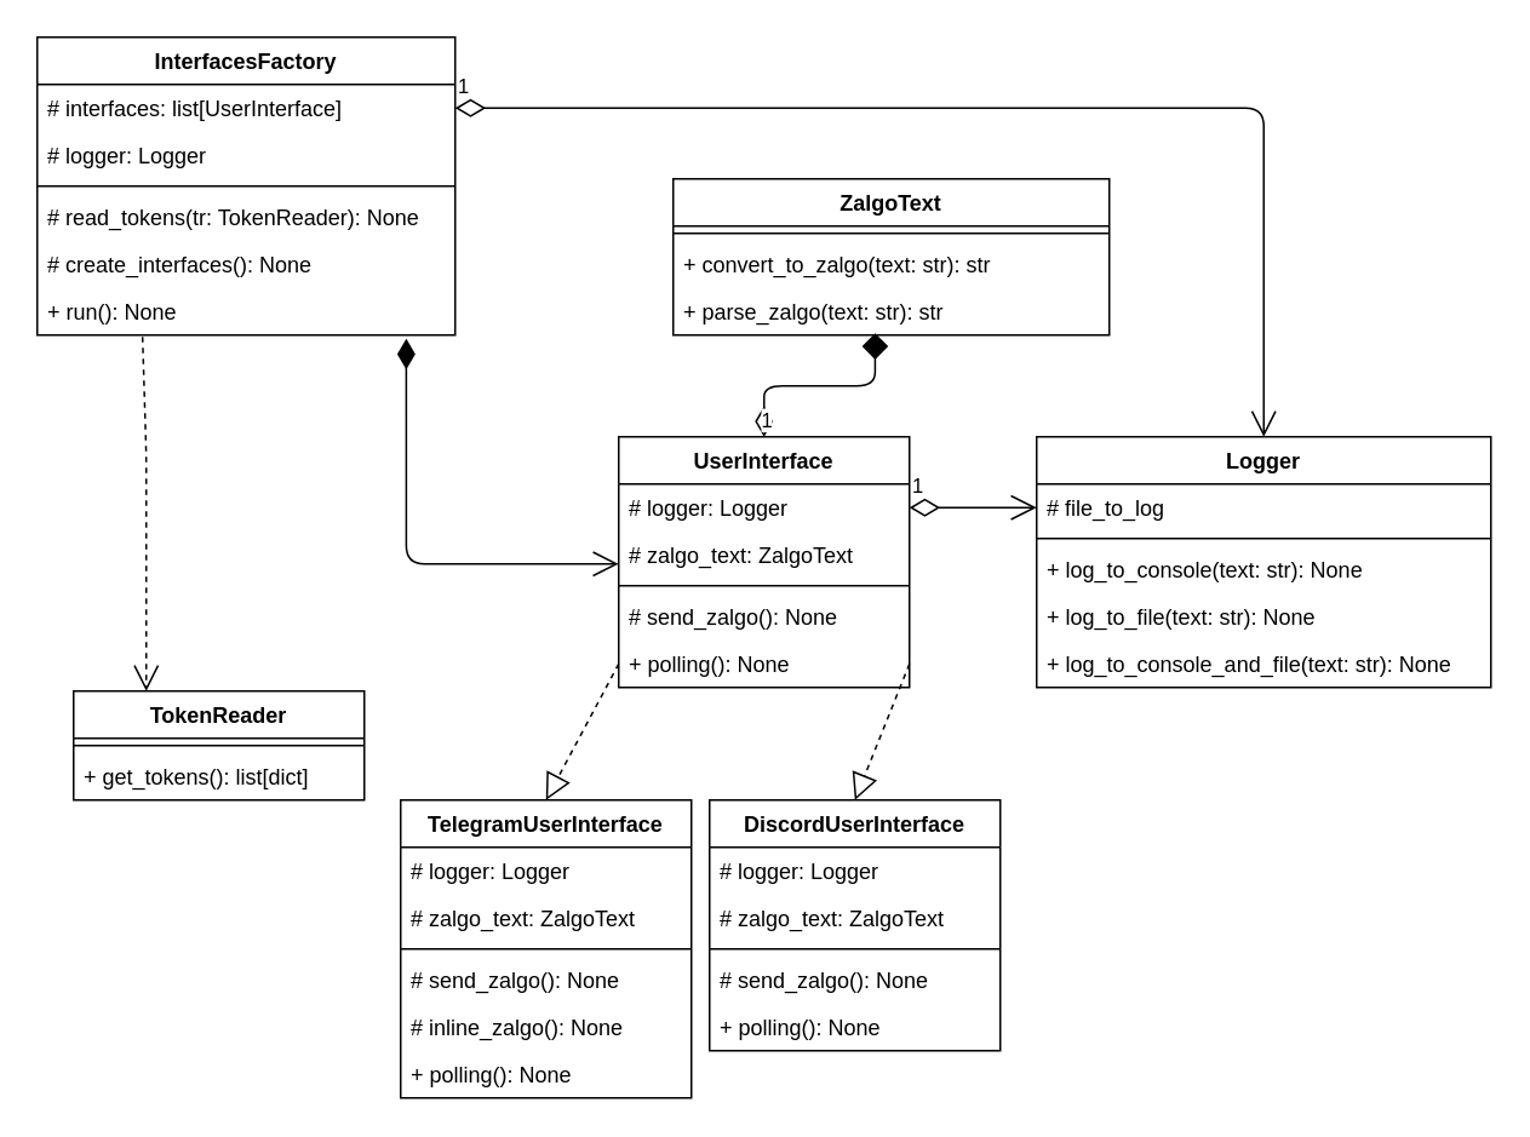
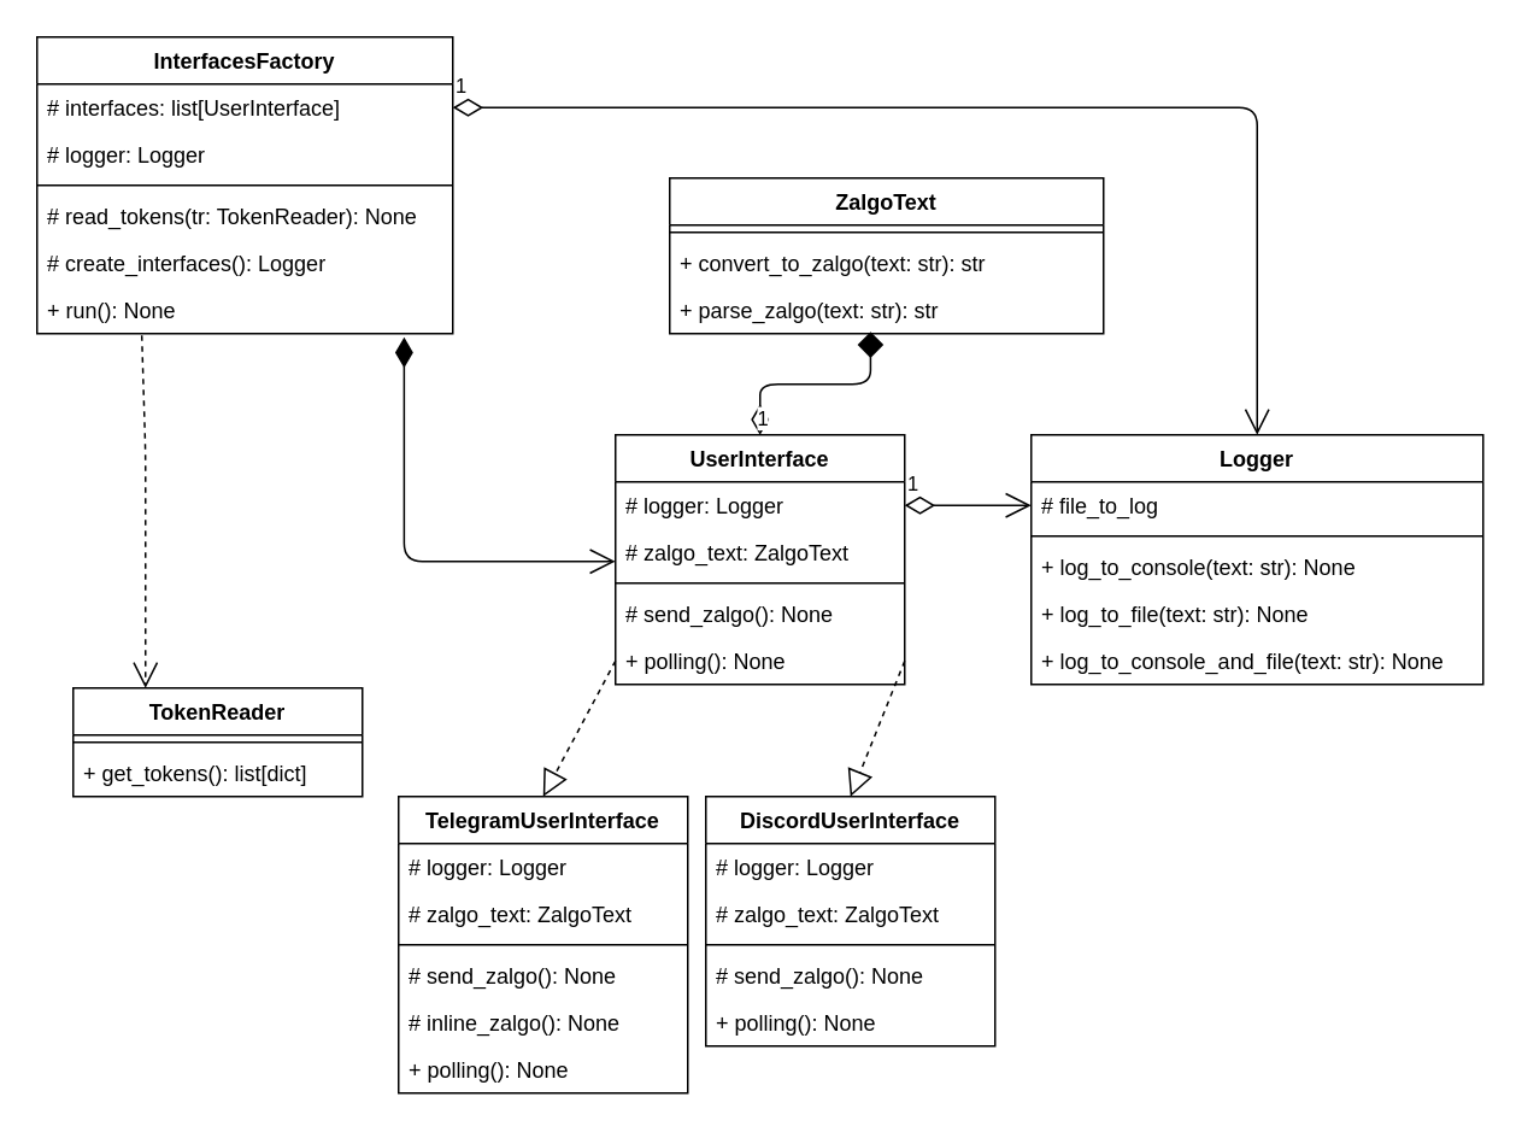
  <mxCell id="0" />
  <mxCell id="1" parent="0" />
  <mxCell id="2" value="InterfacesFactory" style="swimlane;fontStyle=1;align=center;verticalAlign=top;childLayout=stackLayout;horizontal=1;startSize=26;horizontalStack=0;resizeParent=1;resizeParentMax=0;resizeLast=0;collapsible=1;marginBottom=0;" parent="1" vertex="1"><mxGeometry x="20" y="20" width="230" height="164" as="geometry" /></mxCell>
  <mxCell id="3" value="# interfaces: list[UserInterface]" style="text;strokeColor=none;fillColor=none;align=left;verticalAlign=top;spacingLeft=4;spacingRight=4;overflow=hidden;rotatable=0;points=[[0,0.5],[1,0.5]];portConstraint=eastwest;" parent="2" vertex="1"><mxGeometry y="26" width="230" height="26" as="geometry" /></mxCell>
  <mxCell id="4" value="# logger: Logger" style="text;strokeColor=none;fillColor=none;align=left;verticalAlign=top;spacingLeft=4;spacingRight=4;overflow=hidden;rotatable=0;points=[[0,0.5],[1,0.5]];portConstraint=eastwest;" parent="2" vertex="1"><mxGeometry y="52" width="230" height="26" as="geometry" /></mxCell>
  <mxCell id="5" value="" style="line;strokeWidth=1;fillColor=none;align=left;verticalAlign=middle;spacingTop=-1;spacingLeft=3;spacingRight=3;rotatable=0;labelPosition=right;points=[];portConstraint=eastwest;" parent="2" vertex="1"><mxGeometry y="78" width="230" height="8" as="geometry" /></mxCell>
  <mxCell id="6" value="# read_tokens(tr: TokenReader): None" style="text;strokeColor=none;fillColor=none;align=left;verticalAlign=top;spacingLeft=4;spacingRight=4;overflow=hidden;rotatable=0;points=[[0,0.5],[1,0.5]];portConstraint=eastwest;" parent="2" vertex="1"><mxGeometry y="86" width="230" height="26" as="geometry" /></mxCell>
- <mxCell id="7" value="# create_interfaces(): None" style="text;strokeColor=none;fillColor=none;align=left;verticalAlign=top;spacingLeft=4;spacingRight=4;overflow=hidden;rotatable=0;points=[[0,0.5],[1,0.5]];portConstraint=eastwest;" parent="2" vertex="1"><mxGeometry y="112" width="230" height="26" as="geometry" /></mxCell>
+ <mxCell id="7" value="# create_interfaces(): Logger" style="text;strokeColor=none;fillColor=none;align=left;verticalAlign=top;spacingLeft=4;spacingRight=4;overflow=hidden;rotatable=0;points=[[0,0.5],[1,0.5]];portConstraint=eastwest;" parent="2" vertex="1"><mxGeometry y="112" width="230" height="26" as="geometry" /></mxCell>
  <mxCell id="8" value="+ run(): None" style="text;strokeColor=none;fillColor=none;align=left;verticalAlign=top;spacingLeft=4;spacingRight=4;overflow=hidden;rotatable=0;points=[[0,0.5],[1,0.5]];portConstraint=eastwest;" parent="2" vertex="1"><mxGeometry y="138" width="230" height="26" as="geometry" /></mxCell>
  <mxCell id="9" value="UserInterface" style="swimlane;fontStyle=1;align=center;verticalAlign=top;childLayout=stackLayout;horizontal=1;startSize=26;horizontalStack=0;resizeParent=1;resizeParentMax=0;resizeLast=0;collapsible=1;marginBottom=0;" parent="1" vertex="1"><mxGeometry x="340" y="240" width="160" height="138" as="geometry" /></mxCell>
  <mxCell id="10" value="# logger: Logger" style="text;strokeColor=none;fillColor=none;align=left;verticalAlign=top;spacingLeft=4;spacingRight=4;overflow=hidden;rotatable=0;points=[[0,0.5],[1,0.5]];portConstraint=eastwest;" parent="9" vertex="1"><mxGeometry y="26" width="160" height="26" as="geometry" /></mxCell>
  <mxCell id="11" value="# zalgo_text: ZalgoText" style="text;strokeColor=none;fillColor=none;align=left;verticalAlign=top;spacingLeft=4;spacingRight=4;overflow=hidden;rotatable=0;points=[[0,0.5],[1,0.5]];portConstraint=eastwest;" vertex="1" parent="9"><mxGeometry y="52" width="160" height="26" as="geometry" /></mxCell>
  <mxCell id="12" value="" style="line;strokeWidth=1;fillColor=none;align=left;verticalAlign=middle;spacingTop=-1;spacingLeft=3;spacingRight=3;rotatable=0;labelPosition=right;points=[];portConstraint=eastwest;" parent="9" vertex="1"><mxGeometry y="78" width="160" height="8" as="geometry" /></mxCell>
  <mxCell id="13" value="# send_zalgo(): None" style="text;strokeColor=none;fillColor=none;align=left;verticalAlign=top;spacingLeft=4;spacingRight=4;overflow=hidden;rotatable=0;points=[[0,0.5],[1,0.5]];portConstraint=eastwest;" parent="9" vertex="1"><mxGeometry y="86" width="160" height="26" as="geometry" /></mxCell>
  <mxCell id="14" value="+ polling(): None" style="text;strokeColor=none;fillColor=none;align=left;verticalAlign=top;spacingLeft=4;spacingRight=4;overflow=hidden;rotatable=0;points=[[0,0.5],[1,0.5]];portConstraint=eastwest;" parent="9" vertex="1"><mxGeometry y="112" width="160" height="26" as="geometry" /></mxCell>
  <mxCell id="15" value="TelegramUserInterface" style="swimlane;fontStyle=1;align=center;verticalAlign=top;childLayout=stackLayout;horizontal=1;startSize=26;horizontalStack=0;resizeParent=1;resizeParentMax=0;resizeLast=0;collapsible=1;marginBottom=0;" parent="1" vertex="1"><mxGeometry x="220" y="440" width="160" height="164" as="geometry" /></mxCell>
  <mxCell id="16" value="# logger: Logger" style="text;strokeColor=none;fillColor=none;align=left;verticalAlign=top;spacingLeft=4;spacingRight=4;overflow=hidden;rotatable=0;points=[[0,0.5],[1,0.5]];portConstraint=eastwest;" vertex="1" parent="15"><mxGeometry y="26" width="160" height="26" as="geometry" /></mxCell>
  <mxCell id="17" value="# zalgo_text: ZalgoText" style="text;strokeColor=none;fillColor=none;align=left;verticalAlign=top;spacingLeft=4;spacingRight=4;overflow=hidden;rotatable=0;points=[[0,0.5],[1,0.5]];portConstraint=eastwest;" vertex="1" parent="15"><mxGeometry y="52" width="160" height="26" as="geometry" /></mxCell>
  <mxCell id="18" value="" style="line;strokeWidth=1;fillColor=none;align=left;verticalAlign=middle;spacingTop=-1;spacingLeft=3;spacingRight=3;rotatable=0;labelPosition=right;points=[];portConstraint=eastwest;" parent="15" vertex="1"><mxGeometry y="78" width="160" height="8" as="geometry" /></mxCell>
  <mxCell id="19" value="# send_zalgo(): None" style="text;strokeColor=none;fillColor=none;align=left;verticalAlign=top;spacingLeft=4;spacingRight=4;overflow=hidden;rotatable=0;points=[[0,0.5],[1,0.5]];portConstraint=eastwest;" parent="15" vertex="1"><mxGeometry y="86" width="160" height="26" as="geometry" /></mxCell>
  <mxCell id="20" value="# inline_zalgo(): None" style="text;strokeColor=none;fillColor=none;align=left;verticalAlign=top;spacingLeft=4;spacingRight=4;overflow=hidden;rotatable=0;points=[[0,0.5],[1,0.5]];portConstraint=eastwest;" parent="15" vertex="1"><mxGeometry y="112" width="160" height="26" as="geometry" /></mxCell>
  <mxCell id="21" value="+ polling(): None" style="text;strokeColor=none;fillColor=none;align=left;verticalAlign=top;spacingLeft=4;spacingRight=4;overflow=hidden;rotatable=0;points=[[0,0.5],[1,0.5]];portConstraint=eastwest;" parent="15" vertex="1"><mxGeometry y="138" width="160" height="26" as="geometry" /></mxCell>
  <mxCell id="22" value="DiscordUserInterface" style="swimlane;fontStyle=1;align=center;verticalAlign=top;childLayout=stackLayout;horizontal=1;startSize=26;horizontalStack=0;resizeParent=1;resizeParentMax=0;resizeLast=0;collapsible=1;marginBottom=0;" parent="1" vertex="1"><mxGeometry x="390" y="440" width="160" height="138" as="geometry" /></mxCell>
  <mxCell id="23" value="# logger: Logger" style="text;strokeColor=none;fillColor=none;align=left;verticalAlign=top;spacingLeft=4;spacingRight=4;overflow=hidden;rotatable=0;points=[[0,0.5],[1,0.5]];portConstraint=eastwest;" vertex="1" parent="22"><mxGeometry y="26" width="160" height="26" as="geometry" /></mxCell>
  <mxCell id="24" value="# zalgo_text: ZalgoText" style="text;strokeColor=none;fillColor=none;align=left;verticalAlign=top;spacingLeft=4;spacingRight=4;overflow=hidden;rotatable=0;points=[[0,0.5],[1,0.5]];portConstraint=eastwest;" vertex="1" parent="22"><mxGeometry y="52" width="160" height="26" as="geometry" /></mxCell>
  <mxCell id="25" value="" style="line;strokeWidth=1;fillColor=none;align=left;verticalAlign=middle;spacingTop=-1;spacingLeft=3;spacingRight=3;rotatable=0;labelPosition=right;points=[];portConstraint=eastwest;" parent="22" vertex="1"><mxGeometry y="78" width="160" height="8" as="geometry" /></mxCell>
  <mxCell id="26" value="# send_zalgo(): None" style="text;strokeColor=none;fillColor=none;align=left;verticalAlign=top;spacingLeft=4;spacingRight=4;overflow=hidden;rotatable=0;points=[[0,0.5],[1,0.5]];portConstraint=eastwest;" parent="22" vertex="1"><mxGeometry y="86" width="160" height="26" as="geometry" /></mxCell>
  <mxCell id="27" value="+ polling(): None" style="text;strokeColor=none;fillColor=none;align=left;verticalAlign=top;spacingLeft=4;spacingRight=4;overflow=hidden;rotatable=0;points=[[0,0.5],[1,0.5]];portConstraint=eastwest;" parent="22" vertex="1"><mxGeometry y="112" width="160" height="26" as="geometry" /></mxCell>
  <mxCell id="28" value="Logger" style="swimlane;fontStyle=1;align=center;verticalAlign=top;childLayout=stackLayout;horizontal=1;startSize=26;horizontalStack=0;resizeParent=1;resizeParentMax=0;resizeLast=0;collapsible=1;marginBottom=0;" parent="1" vertex="1"><mxGeometry x="570" y="240" width="250" height="138" as="geometry" /></mxCell>
  <mxCell id="29" value="# file_to_log" style="text;strokeColor=none;fillColor=none;align=left;verticalAlign=top;spacingLeft=4;spacingRight=4;overflow=hidden;rotatable=0;points=[[0,0.5],[1,0.5]];portConstraint=eastwest;" parent="28" vertex="1"><mxGeometry y="26" width="250" height="26" as="geometry" /></mxCell>
  <mxCell id="30" value="" style="line;strokeWidth=1;fillColor=none;align=left;verticalAlign=middle;spacingTop=-1;spacingLeft=3;spacingRight=3;rotatable=0;labelPosition=right;points=[];portConstraint=eastwest;" parent="28" vertex="1"><mxGeometry y="52" width="250" height="8" as="geometry" /></mxCell>
  <mxCell id="31" value="+ log_to_console(text: str): None" style="text;strokeColor=none;fillColor=none;align=left;verticalAlign=top;spacingLeft=4;spacingRight=4;overflow=hidden;rotatable=0;points=[[0,0.5],[1,0.5]];portConstraint=eastwest;" parent="28" vertex="1"><mxGeometry y="60" width="250" height="26" as="geometry" /></mxCell>
  <mxCell id="32" value="+ log_to_file(text: str): None" style="text;strokeColor=none;fillColor=none;align=left;verticalAlign=top;spacingLeft=4;spacingRight=4;overflow=hidden;rotatable=0;points=[[0,0.5],[1,0.5]];portConstraint=eastwest;" parent="28" vertex="1"><mxGeometry y="86" width="250" height="26" as="geometry" /></mxCell>
  <mxCell id="33" value="+ log_to_console_and_file(text: str): None" style="text;strokeColor=none;fillColor=none;align=left;verticalAlign=top;spacingLeft=4;spacingRight=4;overflow=hidden;rotatable=0;points=[[0,0.5],[1,0.5]];portConstraint=eastwest;" parent="28" vertex="1"><mxGeometry y="112" width="250" height="26" as="geometry" /></mxCell>
  <mxCell id="34" value="TokenReader" style="swimlane;fontStyle=1;align=center;verticalAlign=top;childLayout=stackLayout;horizontal=1;startSize=26;horizontalStack=0;resizeParent=1;resizeParentMax=0;resizeLast=0;collapsible=1;marginBottom=0;" parent="1" vertex="1"><mxGeometry x="40" y="380" width="160" height="60" as="geometry" /></mxCell>
  <mxCell id="35" value="" style="line;strokeWidth=1;fillColor=none;align=left;verticalAlign=middle;spacingTop=-1;spacingLeft=3;spacingRight=3;rotatable=0;labelPosition=right;points=[];portConstraint=eastwest;" parent="34" vertex="1"><mxGeometry y="26" width="160" height="8" as="geometry" /></mxCell>
  <mxCell id="36" value="+ get_tokens(): list[dict]" style="text;strokeColor=none;fillColor=none;align=left;verticalAlign=top;spacingLeft=4;spacingRight=4;overflow=hidden;rotatable=0;points=[[0,0.5],[1,0.5]];portConstraint=eastwest;" parent="34" vertex="1"><mxGeometry y="34" width="160" height="26" as="geometry" /></mxCell>
  <mxCell id="37" value="" style="endArrow=block;dashed=1;endFill=0;endSize=12;html=1;entryX=0.5;entryY=0;entryDx=0;entryDy=0;exitX=0;exitY=0.5;exitDx=0;exitDy=0;" parent="1" source="14" target="15" edge="1"><mxGeometry width="160" relative="1" as="geometry"><mxPoint x="420" y="370" as="sourcePoint" /><mxPoint x="470" y="370" as="targetPoint" /><Array as="points" /></mxGeometry></mxCell>
  <mxCell id="38" value="" style="endArrow=open;html=1;endSize=12;startArrow=diamondThin;startSize=14;startFill=1;edgeStyle=orthogonalEdgeStyle;align=left;verticalAlign=bottom;exitX=0.883;exitY=1.077;exitDx=0;exitDy=0;exitPerimeter=0;" parent="1" source="8" edge="1"><mxGeometry x="0.203" y="53" relative="1" as="geometry"><mxPoint x="250" y="330" as="sourcePoint" /><mxPoint x="340" y="310" as="targetPoint" /><Array as="points"><mxPoint x="223" y="310" /><mxPoint x="340" y="310" /></Array><mxPoint as="offset" /></mxGeometry></mxCell>
  <mxCell id="39" value="" style="endArrow=open;endFill=1;endSize=12;html=1;entryX=0.25;entryY=0;entryDx=0;entryDy=0;exitX=0.252;exitY=1.038;exitDx=0;exitDy=0;exitPerimeter=0;dashed=1;" parent="1" source="8" target="34" edge="1"><mxGeometry width="160" relative="1" as="geometry"><mxPoint x="130" y="270" as="sourcePoint" /><mxPoint x="250" y="360" as="targetPoint" /><Array as="points"><mxPoint x="80" y="250" /><mxPoint x="80" y="310" /></Array></mxGeometry></mxCell>
  <mxCell id="40" value="1" style="endArrow=open;html=1;endSize=12;startArrow=diamondThin;startSize=14;startFill=0;edgeStyle=orthogonalEdgeStyle;align=left;verticalAlign=bottom;exitX=1;exitY=0.5;exitDx=0;exitDy=0;entryX=0;entryY=0.5;entryDx=0;entryDy=0;" parent="1" source="10" target="29" edge="1"><mxGeometry x="-1" y="3" relative="1" as="geometry"><mxPoint x="520" y="190" as="sourcePoint" /><mxPoint x="550" y="330" as="targetPoint" /></mxGeometry></mxCell>
  <mxCell id="41" value="1" style="endArrow=open;html=1;endSize=12;startArrow=diamondThin;startSize=14;startFill=0;edgeStyle=orthogonalEdgeStyle;align=left;verticalAlign=bottom;exitX=1;exitY=0.5;exitDx=0;exitDy=0;entryX=0.5;entryY=0;entryDx=0;entryDy=0;" parent="1" source="3" target="28" edge="1"><mxGeometry x="-1" y="3" relative="1" as="geometry"><mxPoint x="350" y="150" as="sourcePoint" /><mxPoint x="510" y="150" as="targetPoint" /></mxGeometry></mxCell>
  <mxCell id="42" value="" style="endArrow=block;dashed=1;endFill=0;endSize=12;html=1;exitX=1;exitY=0.5;exitDx=0;exitDy=0;entryX=0.5;entryY=0;entryDx=0;entryDy=0;" parent="1" source="14" target="22" edge="1"><mxGeometry width="160" relative="1" as="geometry"><mxPoint x="460" y="400" as="sourcePoint" /><mxPoint x="620" y="400" as="targetPoint" /></mxGeometry></mxCell>
  <mxCell id="43" value="ZalgoText" style="swimlane;fontStyle=1;align=center;verticalAlign=top;childLayout=stackLayout;horizontal=1;startSize=26;horizontalStack=0;resizeParent=1;resizeParentMax=0;resizeLast=0;collapsible=1;marginBottom=0;" vertex="1" parent="1"><mxGeometry x="370" y="98" width="240" height="86" as="geometry" /></mxCell>
  <mxCell id="44" value="" style="line;strokeWidth=1;fillColor=none;align=left;verticalAlign=middle;spacingTop=-1;spacingLeft=3;spacingRight=3;rotatable=0;labelPosition=right;points=[];portConstraint=eastwest;" vertex="1" parent="43"><mxGeometry y="26" width="240" height="8" as="geometry" /></mxCell>
  <mxCell id="45" value="+ convert_to_zalgo(text: str): str" style="text;strokeColor=none;fillColor=none;align=left;verticalAlign=top;spacingLeft=4;spacingRight=4;overflow=hidden;rotatable=0;points=[[0,0.5],[1,0.5]];portConstraint=eastwest;" vertex="1" parent="43"><mxGeometry y="34" width="240" height="26" as="geometry" /></mxCell>
  <mxCell id="46" value="+ parse_zalgo(text: str): str" style="text;strokeColor=none;fillColor=none;align=left;verticalAlign=top;spacingLeft=4;spacingRight=4;overflow=hidden;rotatable=0;points=[[0,0.5],[1,0.5]];portConstraint=eastwest;" vertex="1" parent="43"><mxGeometry y="60" width="240" height="26" as="geometry" /></mxCell>
  <mxCell id="47" value="1" style="endArrow=diamond;html=1;endSize=12;startArrow=diamondThin;startSize=14;startFill=0;edgeStyle=orthogonalEdgeStyle;align=left;verticalAlign=bottom;exitX=0.5;exitY=0;exitDx=0;exitDy=0;entryX=0.463;entryY=0.962;entryDx=0;entryDy=0;entryPerimeter=0;" edge="1" parent="1" source="9" target="46"><mxGeometry x="-1" y="3" relative="1" as="geometry"><mxPoint x="400" y="210" as="sourcePoint" /><mxPoint x="560" y="210" as="targetPoint" /></mxGeometry></mxCell>
